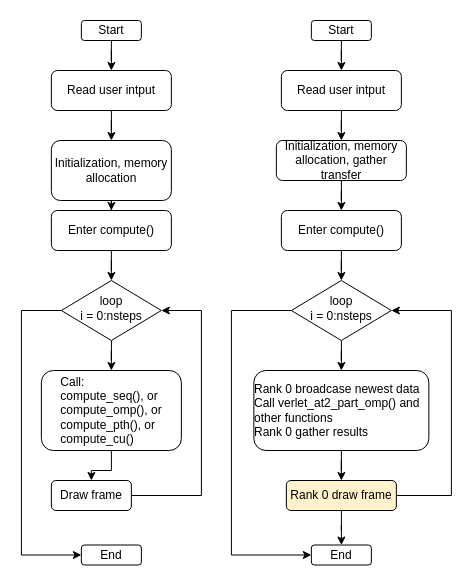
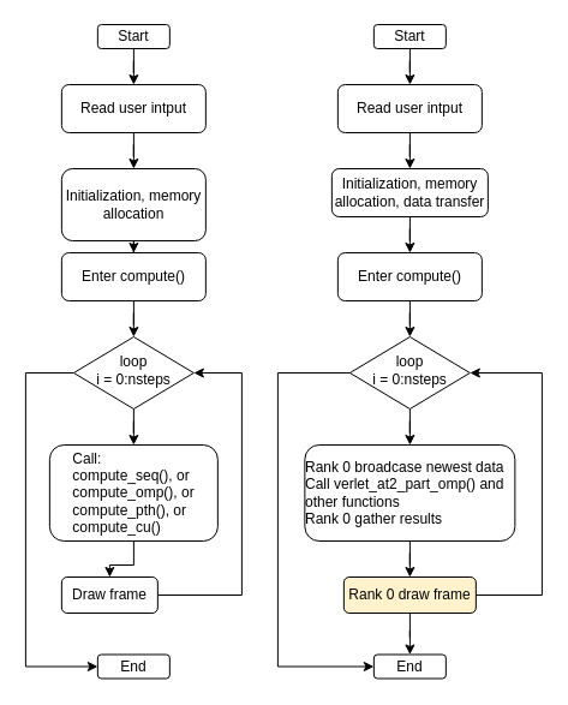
  <mxCell id="0" />
  <mxCell id="1" parent="0" />
  <mxCell id="2" style="edgeStyle=orthogonalEdgeStyle;rounded=0;orthogonalLoop=1;jettySize=auto;html=1;entryX=0.5;entryY=0;entryDx=0;entryDy=0;" edge="1" parent="1" source="3" target="8"><mxGeometry relative="1" as="geometry" /></mxCell>
  <mxCell id="3" value="Initialization, memory allocation" style="rounded=1;whiteSpace=wrap;html=1;fontSize=12;glass=0;strokeWidth=1;shadow=0;" parent="1" vertex="1"><mxGeometry x="50.86" y="140" width="120" height="60" as="geometry" /></mxCell>
  <mxCell id="4" style="edgeStyle=orthogonalEdgeStyle;rounded=0;orthogonalLoop=1;jettySize=auto;html=1;entryX=0.5;entryY=0;entryDx=0;entryDy=0;" edge="1" parent="1" source="6" target="14"><mxGeometry relative="1" as="geometry" /></mxCell>
  <mxCell id="5" style="edgeStyle=orthogonalEdgeStyle;rounded=0;orthogonalLoop=1;jettySize=auto;html=1;entryX=0;entryY=0.5;entryDx=0;entryDy=0;" edge="1" parent="1" source="6" target="17"><mxGeometry relative="1" as="geometry"><Array as="points"><mxPoint x="20.86" y="310" /><mxPoint x="20.86" y="555" /></Array></mxGeometry></mxCell>
  <mxCell id="6" value="loop&lt;br&gt;i = 0:nsteps" style="rhombus;whiteSpace=wrap;html=1;shadow=0;fontFamily=Helvetica;fontSize=12;align=center;strokeWidth=1;spacing=6;spacingTop=-4;" parent="1" vertex="1"><mxGeometry x="60.86" y="280" width="100" height="60" as="geometry" /></mxCell>
  <mxCell id="7" style="edgeStyle=orthogonalEdgeStyle;rounded=0;orthogonalLoop=1;jettySize=auto;html=1;entryX=0.5;entryY=0;entryDx=0;entryDy=0;" edge="1" parent="1" source="8" target="6"><mxGeometry relative="1" as="geometry" /></mxCell>
  <mxCell id="8" value="Enter compute()" style="rounded=1;whiteSpace=wrap;html=1;fontSize=12;glass=0;strokeWidth=1;shadow=0;" parent="1" vertex="1"><mxGeometry x="50.86" y="210" width="120" height="40" as="geometry" /></mxCell>
  <mxCell id="9" style="edgeStyle=orthogonalEdgeStyle;rounded=0;orthogonalLoop=1;jettySize=auto;html=1;entryX=0.5;entryY=0;entryDx=0;entryDy=0;" edge="1" parent="1" source="10" target="3"><mxGeometry relative="1" as="geometry" /></mxCell>
  <mxCell id="10" value="Read user intput" style="rounded=1;whiteSpace=wrap;html=1;fontSize=12;glass=0;strokeWidth=1;shadow=0;" vertex="1" parent="1"><mxGeometry x="50.86" y="70" width="120" height="40" as="geometry" /></mxCell>
  <mxCell id="11" style="edgeStyle=orthogonalEdgeStyle;rounded=0;orthogonalLoop=1;jettySize=auto;html=1;entryX=0.5;entryY=0;entryDx=0;entryDy=0;" edge="1" parent="1" source="12" target="10"><mxGeometry relative="1" as="geometry" /></mxCell>
  <mxCell id="12" value="Start" style="rounded=1;whiteSpace=wrap;html=1;fontSize=12;glass=0;strokeWidth=1;shadow=0;" vertex="1" parent="1"><mxGeometry x="80.86" y="20" width="60" height="20" as="geometry" /></mxCell>
  <mxCell id="13" style="edgeStyle=orthogonalEdgeStyle;rounded=0;orthogonalLoop=1;jettySize=auto;html=1;entryX=0.5;entryY=0;entryDx=0;entryDy=0;" edge="1" parent="1" source="14" target="16"><mxGeometry relative="1" as="geometry" /></mxCell>
  <mxCell id="14" value="&lt;div style=&quot;text-align: left;&quot;&gt;&lt;span style=&quot;background-color: initial;&quot;&gt;Call:&lt;/span&gt;&lt;/div&gt;&lt;div style=&quot;text-align: left;&quot;&gt;&lt;span style=&quot;background-color: initial;&quot;&gt;compute_seq(), or&lt;/span&gt;&lt;/div&gt;&lt;div style=&quot;text-align: left;&quot;&gt;compute_omp(), or&lt;/div&gt;&lt;div style=&quot;text-align: left;&quot;&gt;compute_pth(), or&lt;/div&gt;&lt;div style=&quot;text-align: left;&quot;&gt;compute_cu()&lt;/div&gt;" style="rounded=1;whiteSpace=wrap;html=1;fontSize=12;glass=0;strokeWidth=1;shadow=0;" vertex="1" parent="1"><mxGeometry x="40.86" y="370" width="140" height="80" as="geometry" /></mxCell>
  <mxCell id="15" style="edgeStyle=orthogonalEdgeStyle;rounded=0;orthogonalLoop=1;jettySize=auto;html=1;entryX=1;entryY=0.5;entryDx=0;entryDy=0;" edge="1" parent="1" source="16" target="6"><mxGeometry relative="1" as="geometry"><Array as="points"><mxPoint x="200.86" y="495" /><mxPoint x="200.86" y="310" /></Array></mxGeometry></mxCell>
  <mxCell id="16" value="Draw frame" style="rounded=1;whiteSpace=wrap;html=1;" vertex="1" parent="1"><mxGeometry x="50.86" y="480" width="80" height="30" as="geometry" /></mxCell>
  <mxCell id="17" value="End" style="rounded=1;whiteSpace=wrap;html=1;fontSize=12;glass=0;strokeWidth=1;shadow=0;" vertex="1" parent="1"><mxGeometry x="80.86" y="544.5" width="60" height="20" as="geometry" /></mxCell>
  <mxCell id="18" style="edgeStyle=orthogonalEdgeStyle;rounded=0;orthogonalLoop=1;jettySize=auto;html=1;entryX=0.5;entryY=0;entryDx=0;entryDy=0;" edge="1" parent="1" source="19" target="24"><mxGeometry relative="1" as="geometry" /></mxCell>
- <mxCell id="19" value="Initialization, memory allocation, gather transfer" style="rounded=1;whiteSpace=wrap;html=1;fontSize=12;glass=0;strokeWidth=1;shadow=0;" vertex="1" parent="1"><mxGeometry x="275.86" y="140" width="130" height="40" as="geometry" /></mxCell>
+ <mxCell id="19" value="Initialization, memory allocation, data transfer" style="rounded=1;whiteSpace=wrap;html=1;fontSize=12;glass=0;strokeWidth=1;shadow=0;" vertex="1" parent="1"><mxGeometry x="275.86" y="140" width="130" height="40" as="geometry" /></mxCell>
  <mxCell id="20" style="edgeStyle=orthogonalEdgeStyle;rounded=0;orthogonalLoop=1;jettySize=auto;html=1;entryX=0.5;entryY=0;entryDx=0;entryDy=0;" edge="1" parent="1" source="22" target="30"><mxGeometry relative="1" as="geometry" /></mxCell>
  <mxCell id="21" style="edgeStyle=orthogonalEdgeStyle;rounded=0;orthogonalLoop=1;jettySize=auto;html=1;entryX=0;entryY=0.5;entryDx=0;entryDy=0;" edge="1" parent="1" source="22" target="34"><mxGeometry relative="1" as="geometry"><Array as="points"><mxPoint x="230.86" y="310" /><mxPoint x="230.86" y="554" /></Array></mxGeometry></mxCell>
  <mxCell id="22" value="loop&lt;br&gt;i = 0:nsteps" style="rhombus;whiteSpace=wrap;html=1;shadow=0;fontFamily=Helvetica;fontSize=12;align=center;strokeWidth=1;spacing=6;spacingTop=-4;" vertex="1" parent="1"><mxGeometry x="290.86" y="280" width="100" height="60" as="geometry" /></mxCell>
  <mxCell id="23" style="edgeStyle=orthogonalEdgeStyle;rounded=0;orthogonalLoop=1;jettySize=auto;html=1;entryX=0.5;entryY=0;entryDx=0;entryDy=0;" edge="1" parent="1" source="24" target="22"><mxGeometry relative="1" as="geometry" /></mxCell>
  <mxCell id="24" value="Enter compute()" style="rounded=1;whiteSpace=wrap;html=1;fontSize=12;glass=0;strokeWidth=1;shadow=0;" vertex="1" parent="1"><mxGeometry x="280.86" y="210" width="120" height="40" as="geometry" /></mxCell>
  <mxCell id="25" style="edgeStyle=orthogonalEdgeStyle;rounded=0;orthogonalLoop=1;jettySize=auto;html=1;entryX=0.5;entryY=0;entryDx=0;entryDy=0;" edge="1" parent="1" source="26" target="19"><mxGeometry relative="1" as="geometry" /></mxCell>
  <mxCell id="26" value="Read user intput" style="rounded=1;whiteSpace=wrap;html=1;fontSize=12;glass=0;strokeWidth=1;shadow=0;" vertex="1" parent="1"><mxGeometry x="280.86" y="70" width="120" height="40" as="geometry" /></mxCell>
  <mxCell id="27" style="edgeStyle=orthogonalEdgeStyle;rounded=0;orthogonalLoop=1;jettySize=auto;html=1;entryX=0.5;entryY=0;entryDx=0;entryDy=0;" edge="1" parent="1" source="28" target="26"><mxGeometry relative="1" as="geometry" /></mxCell>
  <mxCell id="28" value="Start" style="rounded=1;whiteSpace=wrap;html=1;fontSize=12;glass=0;strokeWidth=1;shadow=0;" vertex="1" parent="1"><mxGeometry x="310.86" y="20" width="60" height="20" as="geometry" /></mxCell>
  <mxCell id="29" style="edgeStyle=orthogonalEdgeStyle;rounded=0;orthogonalLoop=1;jettySize=auto;html=1;entryX=0.5;entryY=0;entryDx=0;entryDy=0;" edge="1" parent="1" source="30" target="33"><mxGeometry relative="1" as="geometry" /></mxCell>
  <mxCell id="30" value="&lt;div style=&quot;text-align: left;&quot;&gt;Rank 0 broadcase newest data&lt;/div&gt;&lt;div style=&quot;text-align: left;&quot;&gt;Call verlet_at2_part_omp() and other functions&lt;/div&gt;&lt;div style=&quot;text-align: left;&quot;&gt;Rank 0 gather results&lt;/div&gt;" style="rounded=1;whiteSpace=wrap;html=1;fontSize=12;glass=0;strokeWidth=1;shadow=0;" vertex="1" parent="1"><mxGeometry x="253.36" y="370" width="175" height="80" as="geometry" /></mxCell>
  <mxCell id="31" style="edgeStyle=orthogonalEdgeStyle;rounded=0;orthogonalLoop=1;jettySize=auto;html=1;entryX=1;entryY=0.5;entryDx=0;entryDy=0;" edge="1" parent="1" source="33" target="22"><mxGeometry relative="1" as="geometry"><Array as="points"><mxPoint x="450.86" y="495" /><mxPoint x="450.86" y="310" /></Array></mxGeometry></mxCell>
  <mxCell id="32" style="edgeStyle=orthogonalEdgeStyle;rounded=0;orthogonalLoop=1;jettySize=auto;html=1;" edge="1" parent="1" source="33" target="34"><mxGeometry relative="1" as="geometry" /></mxCell>
  <mxCell id="33" value="Rank 0 draw frame" style="rounded=1;whiteSpace=wrap;html=1;fillColor=#fff2cc;" vertex="1" parent="1"><mxGeometry x="285.86" y="480" width="110" height="30" as="geometry" /></mxCell>
  <mxCell id="34" value="End" style="rounded=1;whiteSpace=wrap;html=1;fontSize=12;glass=0;strokeWidth=1;shadow=0;" vertex="1" parent="1"><mxGeometry x="310.86" y="544.5" width="60" height="20" as="geometry" /></mxCell>
